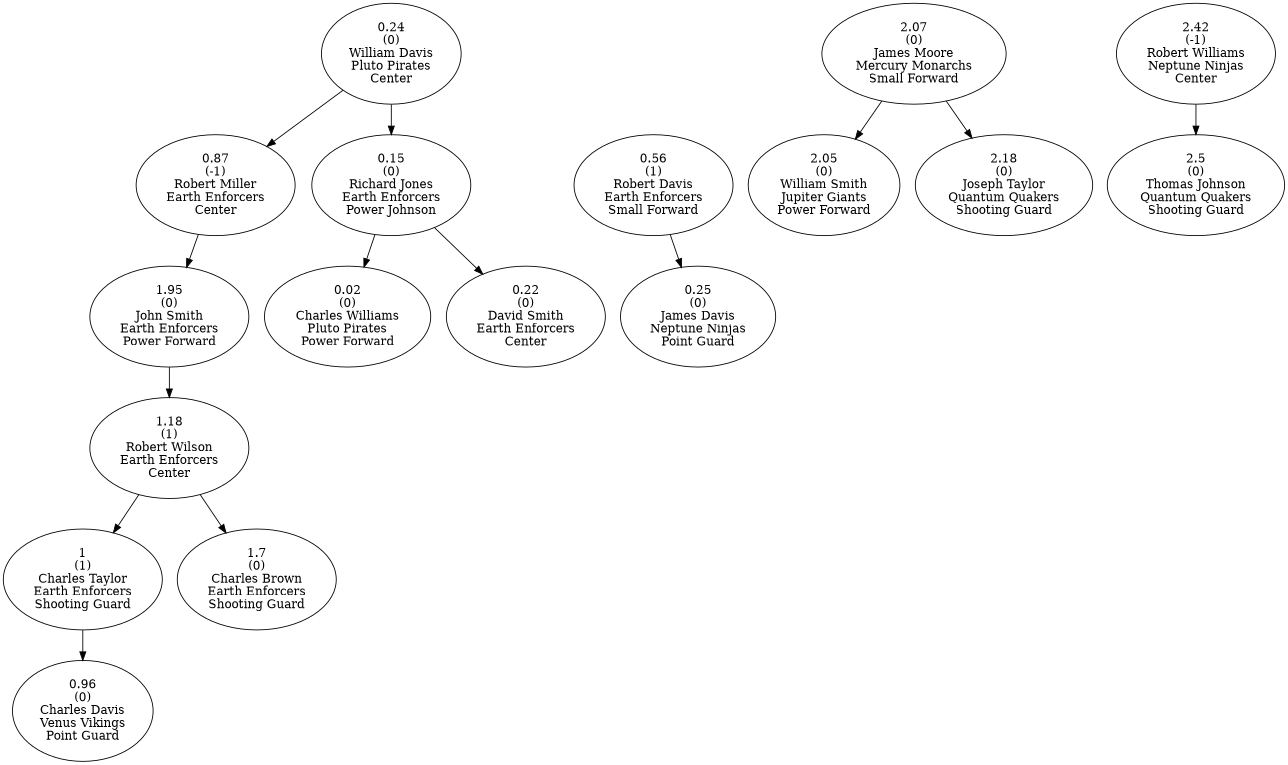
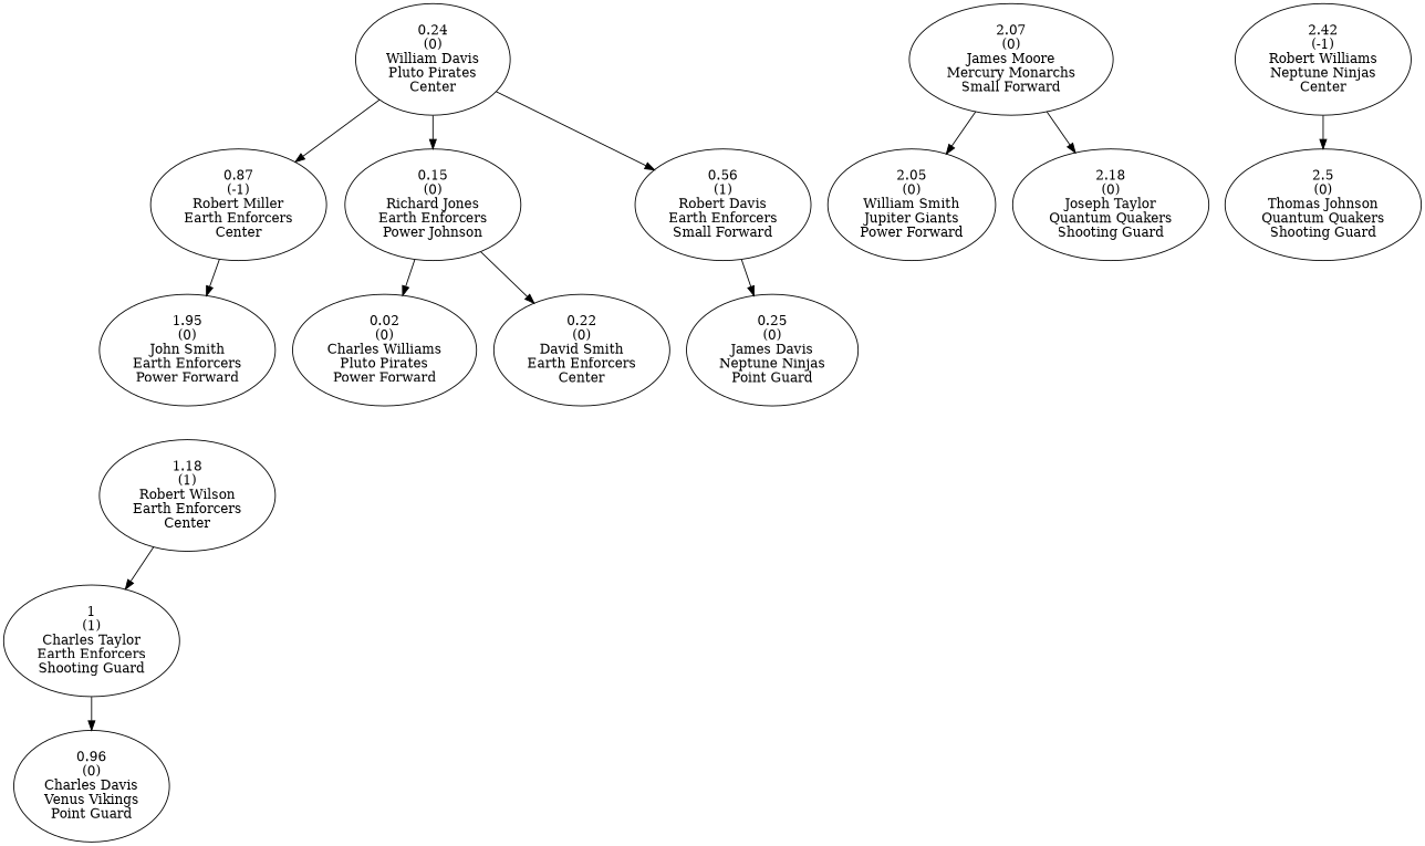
  digraph {
    n1 [label="0.87\n(-1)\nRobert Miller\nEarth Enforcers\nCenter"]
    n2 [label="1.95\n(0)\nJohn Smith\nEarth Enforcers\nPower Forward"]
    n3 [label="0.24\n(0)\nWilliam Davis\nPluto Pirates\nCenter"]
    n4 [label="0.15\n(0)\nRichard Jones\nEarth Enforcers\nPower Johnson"]
    n5 [label="0.56\n(1)\nRobert Davis\nEarth Enforcers\nSmall Forward"]
    n6 [label="1.18\n(1)\nRobert Wilson\nEarth Enforcers\nCenter"]
    n7 [label="0.02\n(0)\nCharles Williams\nPluto Pirates\nPower Forward"]
    n8 [label="0.22\n(0)\nDavid Smith\nEarth Enforcers\nCenter"]
    n9 [label="0.25\n(0)\nJames Davis\nNeptune Ninjas\nPoint Guard"]
    n10 [label="1\n(1)\nCharles Taylor\nEarth Enforcers\nShooting Guard"]
-   n11 [label="1.7\n(0)\nCharles Brown\nEarth Enforcers\nShooting Guard"]
    n12 [label="0.96\n(0)\nCharles Davis\nVenus Vikings\nPoint Guard"]
    n13 [label="2.07\n(0)\nJames Moore\nMercury Monarchs\nSmall Forward"]
    n14 [label="2.05\n(0)\nWilliam Smith\nJupiter Giants\nPower Forward"]
    n15 [label="2.18\n(0)\nJoseph Taylor\nQuantum Quakers\nShooting Guard"]
    n16 [label="2.42\n(-1)\nRobert Williams\nNeptune Ninjas\nCenter"]
    n17 [label="2.5\n(0)\nThomas Johnson\nQuantum Quakers\nShooting Guard"]
    n1 -> n2
-   n2 -> n6
    n3 -> n1
    n3 -> n4
+   n3 -> n5
    n4 -> n7
    n4 -> n8
    n5 -> n9
    n6 -> n10
-   n6 -> n11
    n10 -> n12
    n13 -> n14
    n13 -> n15
    n16 -> n17
  }
